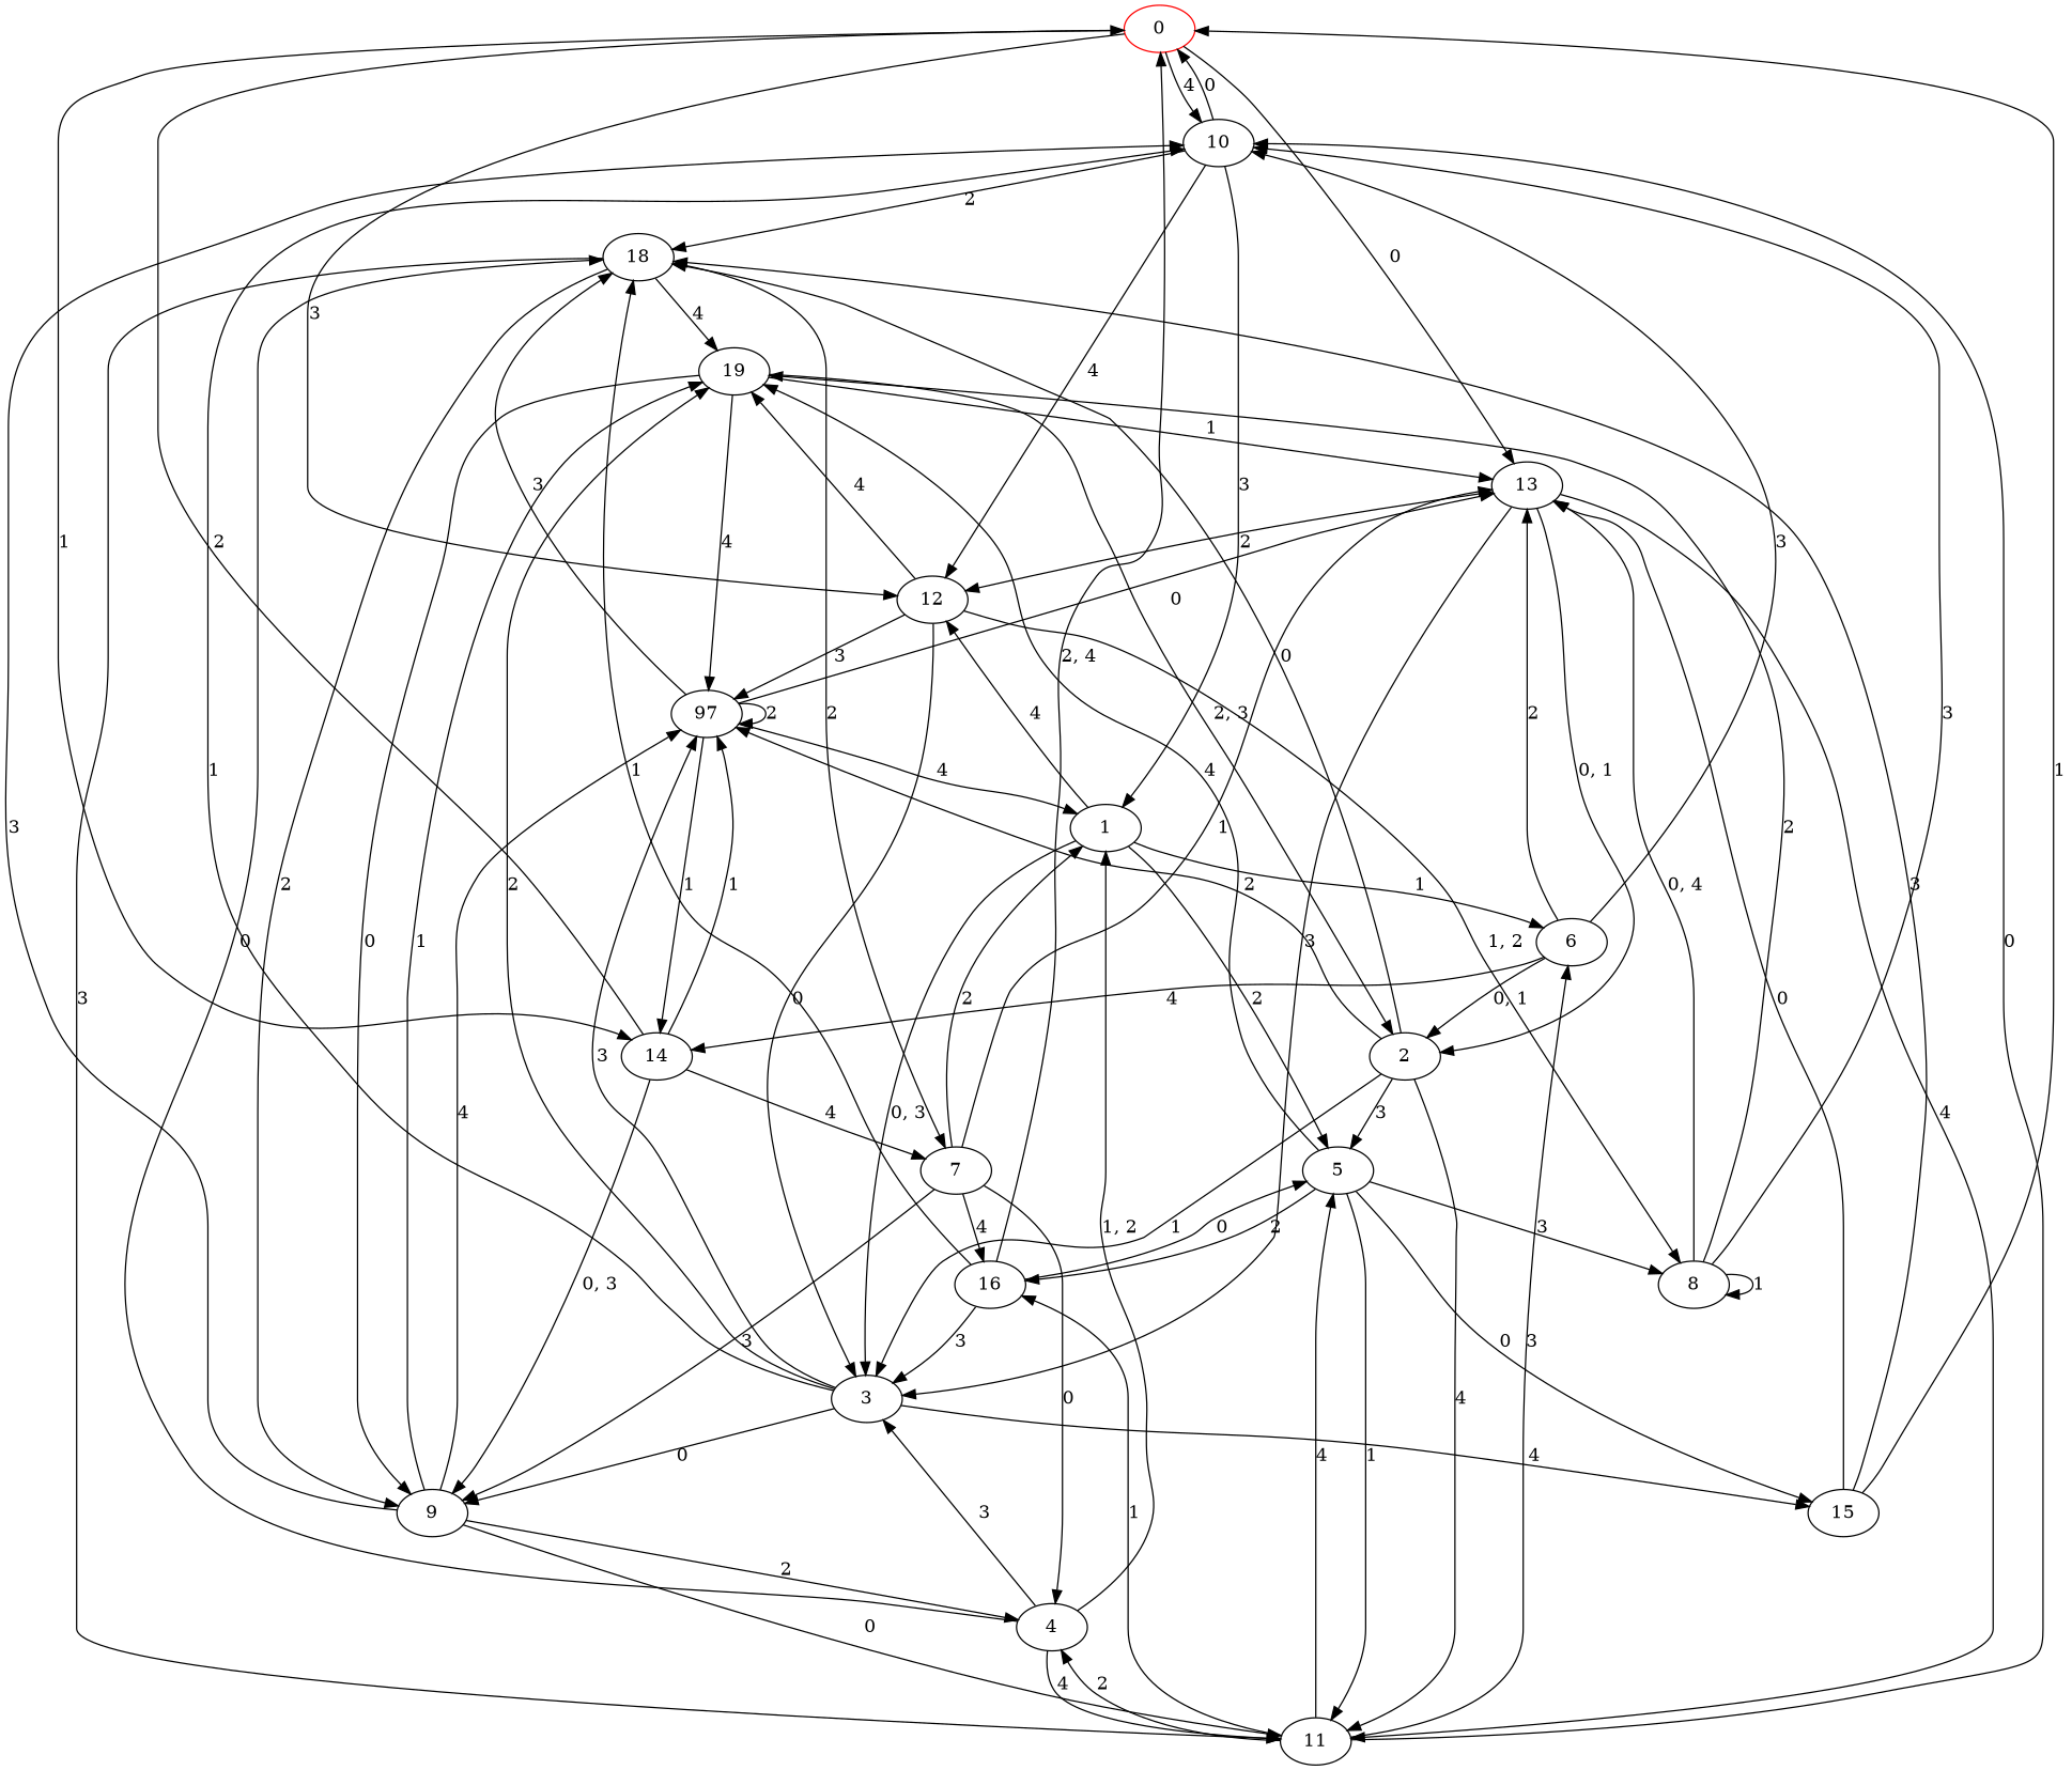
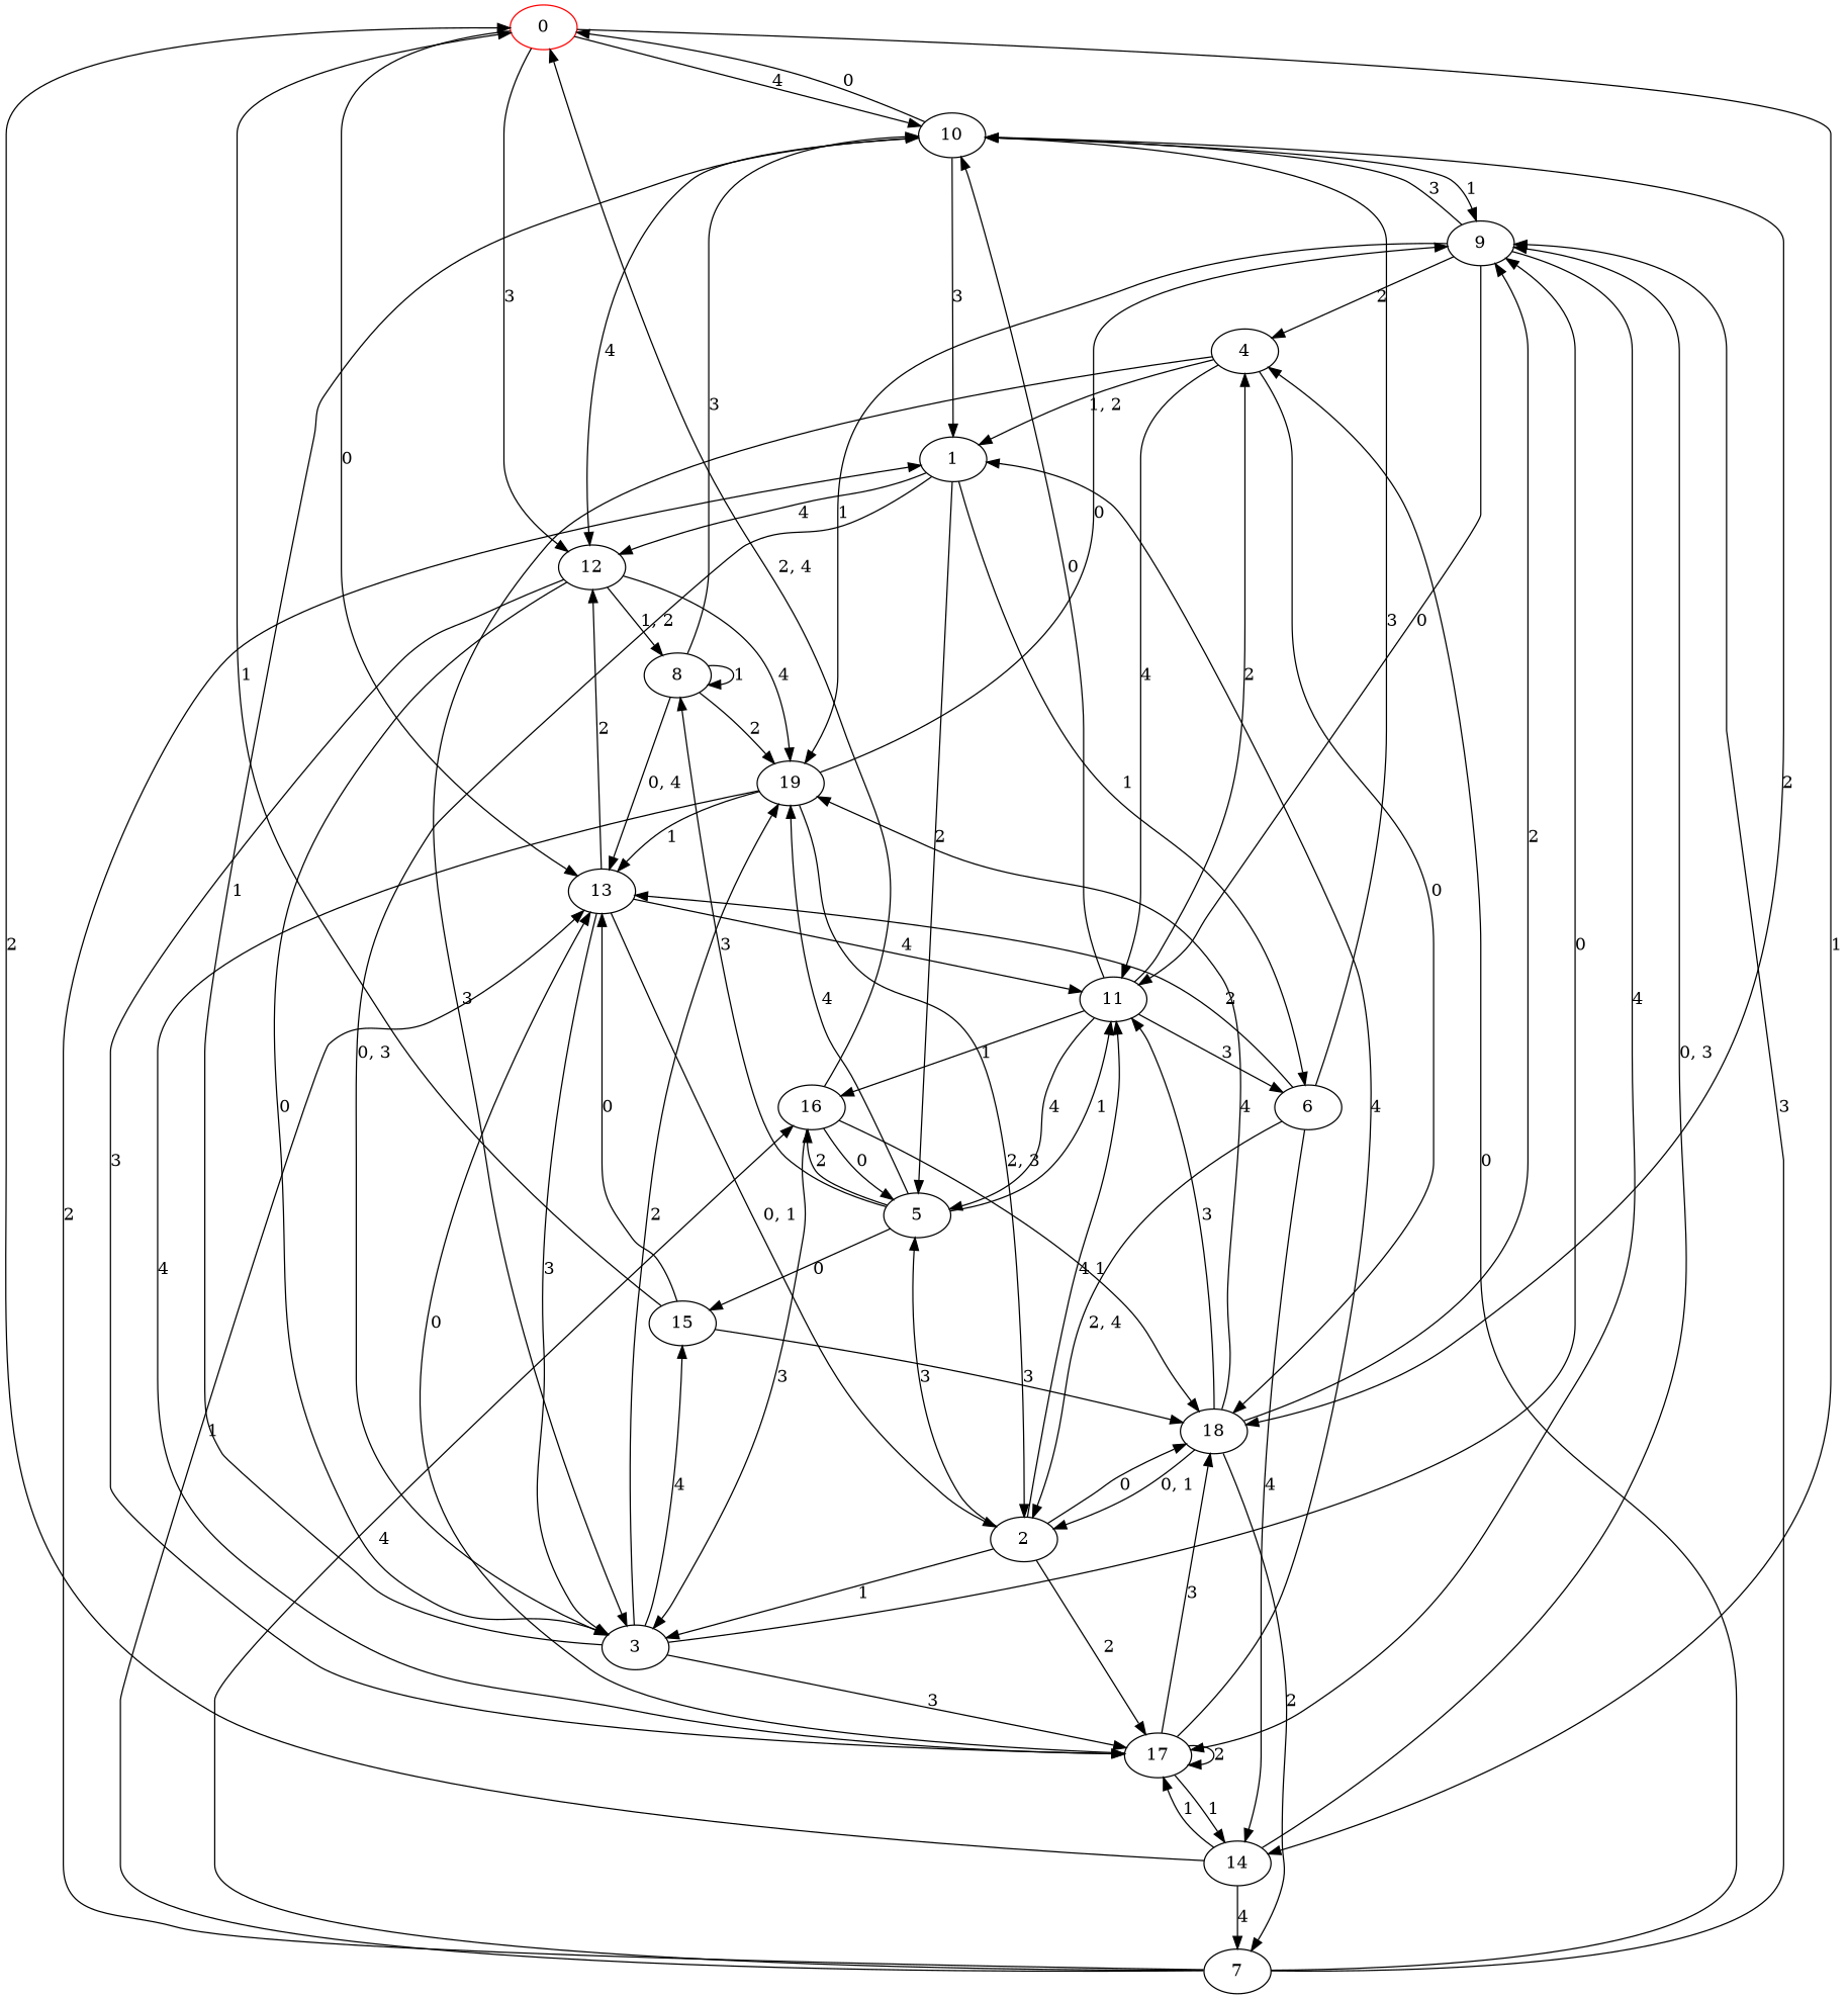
  digraph {
    n1 [color=red label=0]
    n2 [label=10]
    n3 [label=12]
    n4 [label=13]
    n5 [label=14]
    n6 [label=8]
    n7 [label=19]
    n8 [label=1]
    n9 [label=18]
    n10 [label=9]
    n11 [label=3]
-   n12 [label=97]
+   n12 [label=17]
    n13 [label=2]
    n14 [label=11]
    n15 [label=7]
    n16 [label=5]
    n17 [label=6]
    n18 [label=15]
    n19 [label=16]
    n20 [label=4]
    n1 -> n2 [label=4]
    n1 -> n3 [label=3]
    n1 -> n4 [label=0]
    n1 -> n5 [label=1]
    n2 -> n1 [label=0]
    n2 -> n3 [label=4]
    n2 -> n8 [label=3]
    n2 -> n9 [label=2]
+   n2 -> n10 [label=1]
    n3 -> n6 [label="1, 2"]
    n3 -> n7 [label=4]
    n3 -> n11 [label=0]
    n3 -> n12 [label=3]
    n4 -> n3 [label=2]
    n4 -> n11 [label=3]
    n4 -> n13 [label="0, 1"]
    n4 -> n14 [label=4]
    n5 -> n1 [label=2]
    n5 -> n10 [label="0, 3"]
    n5 -> n12 [label=1]
    n5 -> n15 [label=4]
    n6 -> n2 [label=3]
    n6 -> n4 [label="0, 4"]
    n6 -> n6 [label=1]
    n6 -> n7 [label=2]
    n7 -> n4 [label=1]
    n7 -> n10 [label=0]
    n7 -> n12 [label=4]
    n7 -> n13 [label="2, 3"]
    n8 -> n3 [label=4]
    n8 -> n11 [label="0, 3"]
    n8 -> n16 [label=2]
    n8 -> n17 [label=1]
    n9 -> n7 [label=4]
    n9 -> n10 [label=2]
+   n9 -> n13 [label="0, 1"]
    n9 -> n14 [label=3]
    n9 -> n15 [label=2]
    n10 -> n2 [label=3]
    n10 -> n7 [label=1]
    n10 -> n12 [label=4]
    n10 -> n14 [label=0]
    n10 -> n20 [label=2]
    n11 -> n2 [label=1]
    n11 -> n7 [label=2]
    n11 -> n10 [label=0]
    n11 -> n12 [label=3]
    n11 -> n18 [label=4]
    n12 -> n4 [label=0]
    n12 -> n5 [label=1]
    n12 -> n8 [label=4]
    n12 -> n9 [label=3]
    n12 -> n12 [label=2]
    n13 -> n9 [label=0]
    n13 -> n11 [label=1]
    n13 -> n12 [label=2]
    n13 -> n14 [label=4]
    n13 -> n16 [label=3]
    n14 -> n2 [label=0]
    n14 -> n16 [label=4]
    n14 -> n17 [label=3]
    n14 -> n19 [label=1]
    n14 -> n20 [label=2]
    n15 -> n4 [label=1]
    n15 -> n8 [label=2]
    n15 -> n10 [label=3]
    n15 -> n19 [label=4]
    n15 -> n20 [label=0]
    n16 -> n6 [label=3]
    n16 -> n7 [label=4]
    n16 -> n14 [label=1]
    n16 -> n18 [label=0]
    n16 -> n19 [label=2]
    n17 -> n2 [label=3]
    n17 -> n4 [label=2]
    n17 -> n5 [label=4]
-   n17 -> n13 [label="0, 1"]
+   n17 -> n13 [label="2, 4"]
    n18 -> n1 [label=1]
    n18 -> n4 [label=0]
    n18 -> n9 [label=3]
    n19 -> n1 [label="2, 4"]
    n19 -> n9 [label=1]
    n19 -> n11 [label=3]
    n19 -> n16 [label=0]
    n20 -> n8 [label="1, 2"]
    n20 -> n9 [label=0]
    n20 -> n11 [label=3]
    n20 -> n14 [label=4]
  }
